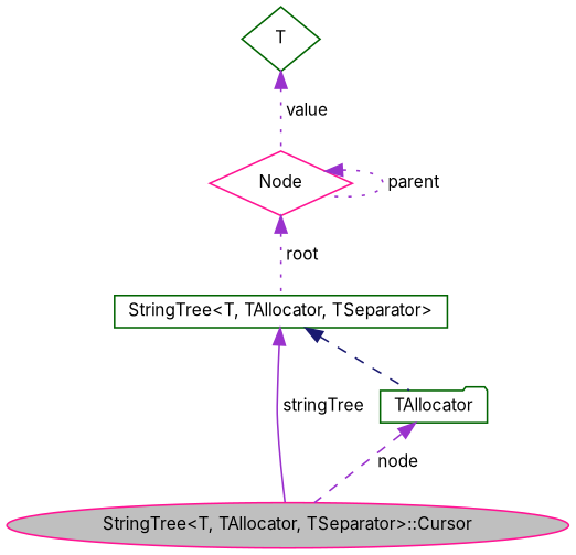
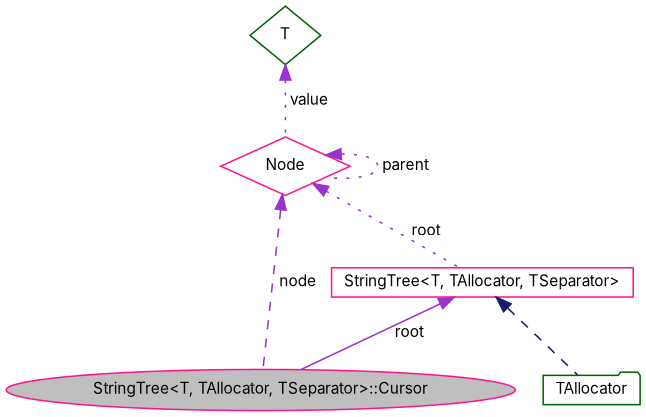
  digraph {
    fontname=Inter
    node [color=deeppink fillcolor=white fontname=Inter fontsize=10 shape=diamond style=filled]
    edge [color=darkorchid3 dir=back fontname=Inter fontsize=10 labelfontname=Helvetica labelfontsize=10 style=dotted]
    n1 [fillcolor=grey75 fontcolor=black height=0.2 label="StringTree\<T, TAllocator, TSeparator\>::Cursor" shape=ellipse width=0.4]
-   n2 [color=darkgreen height=0.2 label="StringTree\<T, TAllocator, TSeparator\>" shape=box width=0.4]
+   n2 [height=0.2 label="StringTree\<T, TAllocator, TSeparator\>" shape=box width=0.4]
    n3 [color=darkgreen height=0.2 label=TAllocator shape=folder width=0.4]
    n4 [height=0.2 label="Node" width=0.4]
    n5 [color=darkgreen height=0.2 label=T width=0.4]
-   n2 -> n1 [label=" stringTree" style=solid]
+   n2 -> n1 [label=" root" style=solid]
    n2 -> n3 [color=midnightblue style=dashed]
-   n3 -> n1 [label=" node" style=dashed]
+   n4 -> n1 [label=" node" style=dashed]
    n4 -> n2 [label=" root"]
    n4 -> n4 [label=" parent"]
    n5 -> n4 [label=" value"]
  }
